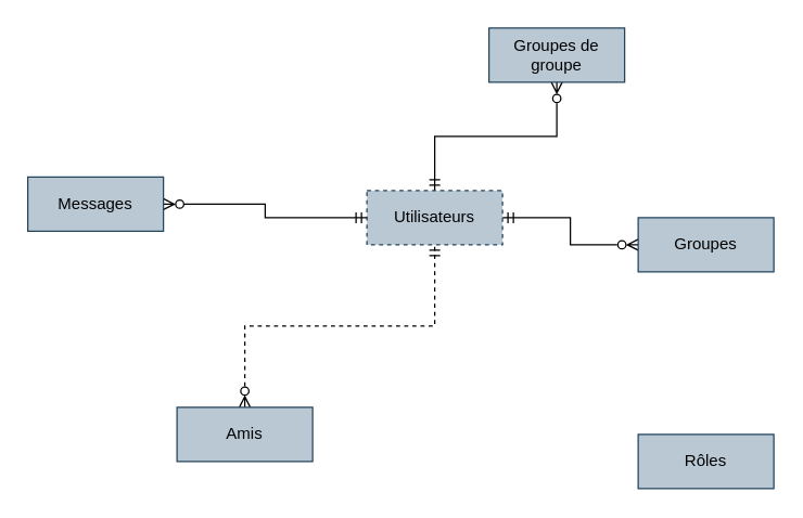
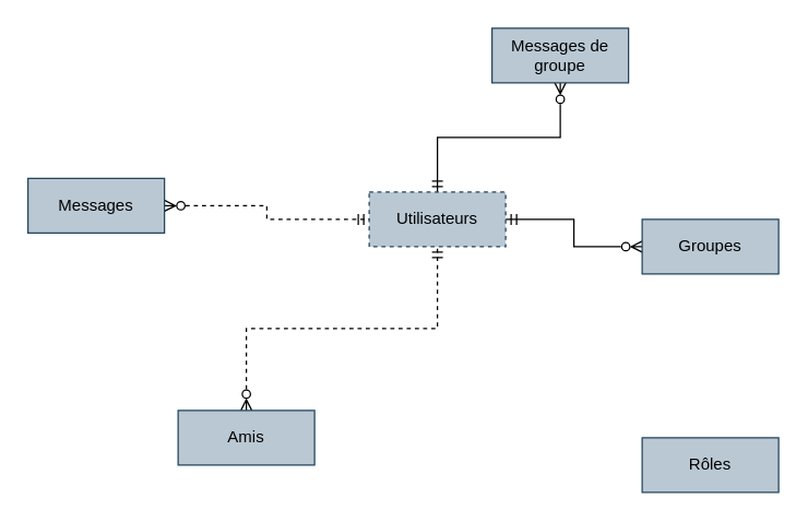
  <mxCell id="0" />
  <mxCell id="1" parent="0" />
  <mxCell id="2" style="edgeStyle=orthogonalEdgeStyle;rounded=0;orthogonalLoop=1;jettySize=auto;html=1;exitX=1;exitY=0.5;exitDx=0;exitDy=0;entryX=0;entryY=0.5;entryDx=0;entryDy=0;startArrow=ERmandOne;startFill=0;endArrow=ERzeroToMany;endFill=0;" edge="1" parent="1" source="4" target="7"><mxGeometry relative="1" as="geometry" /></mxCell>
  <mxCell id="3" style="edgeStyle=orthogonalEdgeStyle;rounded=0;orthogonalLoop=1;jettySize=auto;html=1;exitX=0.5;exitY=0;exitDx=0;exitDy=0;entryX=0.5;entryY=1;entryDx=0;entryDy=0;startArrow=ERmandOne;startFill=0;endArrow=ERzeroToMany;endFill=0;" edge="1" parent="1" source="4" target="10"><mxGeometry relative="1" as="geometry" /></mxCell>
  <mxCell id="4" value="Utilisateurs" style="whiteSpace=wrap;html=1;align=center;fillColor=#bac8d3;strokeColor=#23445d;dashed=1;" vertex="1" parent="1"><mxGeometry x="270" y="140" width="100" height="40" as="geometry" /></mxCell>
  <mxCell id="5" style="edgeStyle=orthogonalEdgeStyle;rounded=0;orthogonalLoop=1;jettySize=auto;html=1;exitX=0.5;exitY=0;exitDx=0;exitDy=0;entryX=0.5;entryY=1;entryDx=0;entryDy=0;endArrow=ERmandOne;endFill=0;startArrow=ERzeroToMany;startFill=0;dashed=1;" edge="1" parent="1" source="6" target="4"><mxGeometry relative="1" as="geometry"><mxPoint x="290" y="210" as="targetPoint" /></mxGeometry></mxCell>
  <mxCell id="6" value="Amis" style="whiteSpace=wrap;html=1;align=center;fillColor=#bac8d3;strokeColor=#23445d;" vertex="1" parent="1"><mxGeometry x="130" y="300" width="100" height="40" as="geometry" /></mxCell>
  <mxCell id="7" value="Groupes" style="whiteSpace=wrap;html=1;align=center;fillColor=#bac8d3;strokeColor=#23445d;" vertex="1" parent="1"><mxGeometry x="470" y="160" width="100" height="40" as="geometry" /></mxCell>
- <mxCell id="8" style="edgeStyle=orthogonalEdgeStyle;rounded=0;orthogonalLoop=1;jettySize=auto;html=1;exitX=1;exitY=0.5;exitDx=0;exitDy=0;entryX=0;entryY=0.5;entryDx=0;entryDy=0;startArrow=ERzeroToMany;startFill=0;endArrow=ERmandOne;endFill=0;" edge="1" parent="1" source="9" target="4"><mxGeometry relative="1" as="geometry" /></mxCell>
+ <mxCell id="8" style="edgeStyle=orthogonalEdgeStyle;rounded=0;orthogonalLoop=1;jettySize=auto;html=1;exitX=1;exitY=0.5;exitDx=0;exitDy=0;entryX=0;entryY=0.5;entryDx=0;entryDy=0;startArrow=ERzeroToMany;startFill=0;endArrow=ERmandOne;endFill=0;dashed=1;" edge="1" parent="1" source="9" target="4"><mxGeometry relative="1" as="geometry" /></mxCell>
  <mxCell id="9" value="Messages" style="whiteSpace=wrap;html=1;align=center;fillColor=#bac8d3;strokeColor=#23445d;" vertex="1" parent="1"><mxGeometry x="20" y="130" width="100" height="40" as="geometry" /></mxCell>
- <mxCell id="10" value="Groupes de groupe" style="whiteSpace=wrap;html=1;align=center;fillColor=#bac8d3;strokeColor=#23445d;" vertex="1" parent="1"><mxGeometry x="360" y="20" width="100" height="40" as="geometry" /></mxCell>
+ <mxCell id="10" value="Messages de groupe" style="whiteSpace=wrap;html=1;align=center;fillColor=#bac8d3;strokeColor=#23445d;" vertex="1" parent="1"><mxGeometry x="360" y="20" width="100" height="40" as="geometry" /></mxCell>
  <mxCell id="11" value="Rôles" style="whiteSpace=wrap;html=1;align=center;fillColor=#bac8d3;strokeColor=#23445d;" vertex="1" parent="1"><mxGeometry x="470" y="320" width="100" height="40" as="geometry" /></mxCell>
